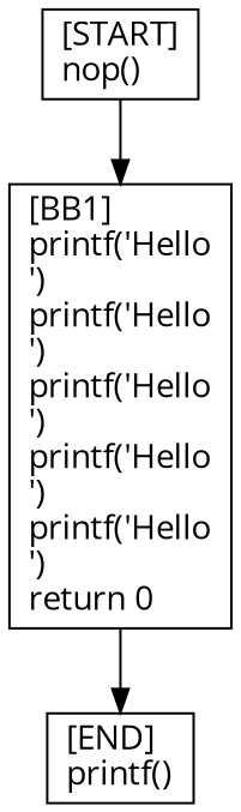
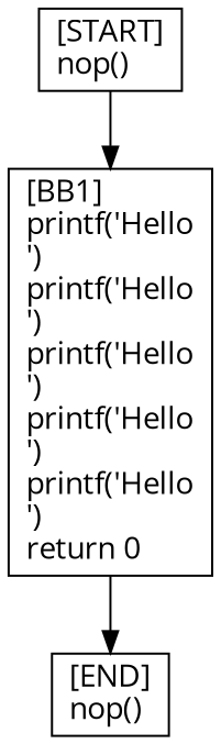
  digraph {
    fontname="Open Sans"
    node [shape=box fontname="Open Sans"]
    edge [fontname="Open Sans"]
-   n1 [label="[END]\lprintf()\l"]
+   n1 [label="[END]\lnop()\l"]
    n2 [label="[START]\lnop()\l"]
    n3 [label="[BB1]\lprintf('Hello\n')\lprintf('Hello\n')\lprintf('Hello\n')\lprintf('Hello\n')\lprintf('Hello\n')\lreturn 0\l"]
    n2 -> n3
    n3 -> n1
  }
